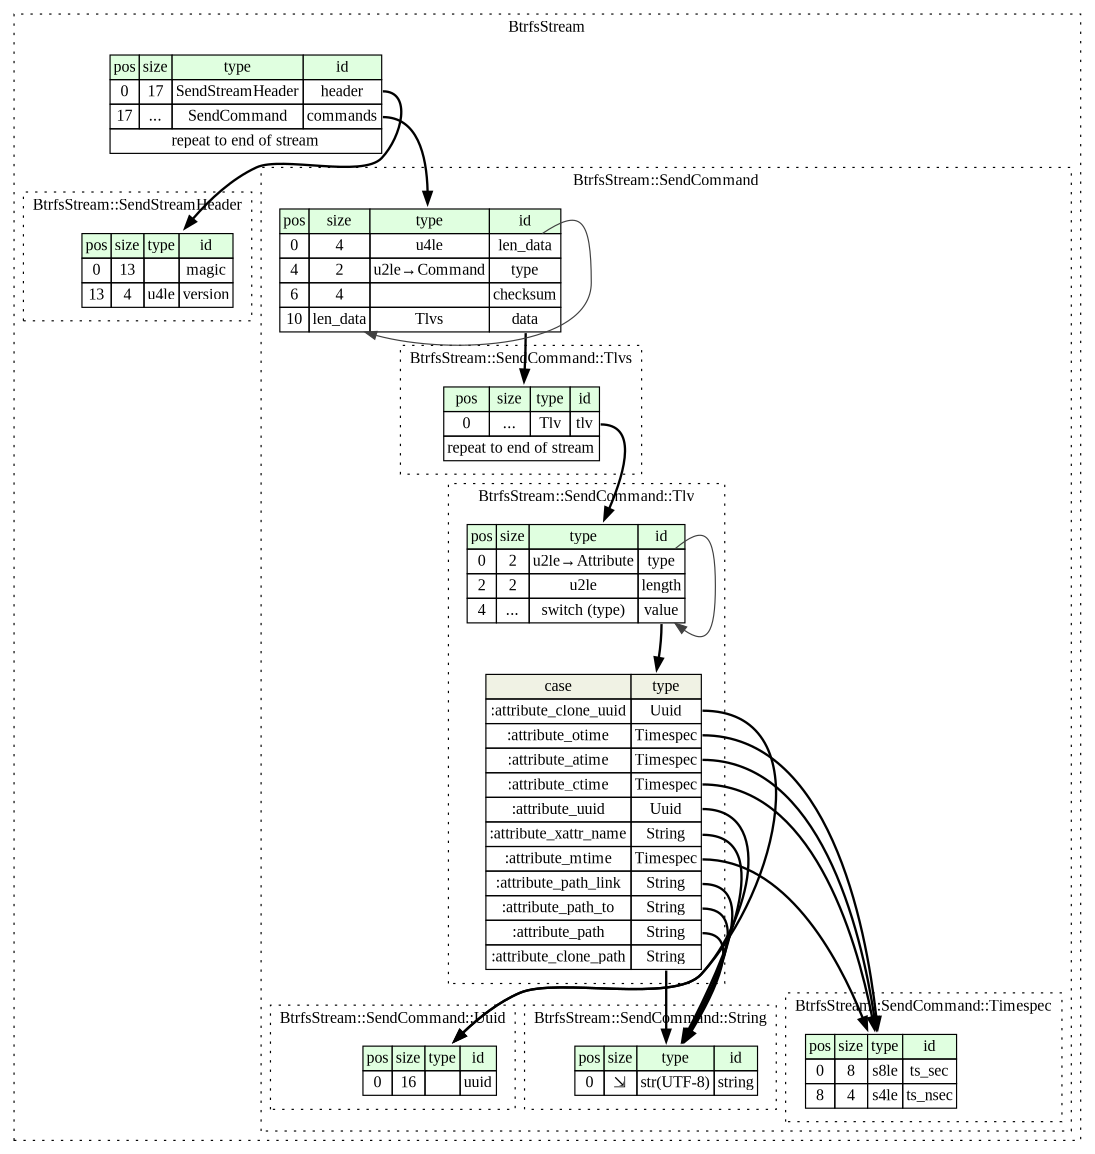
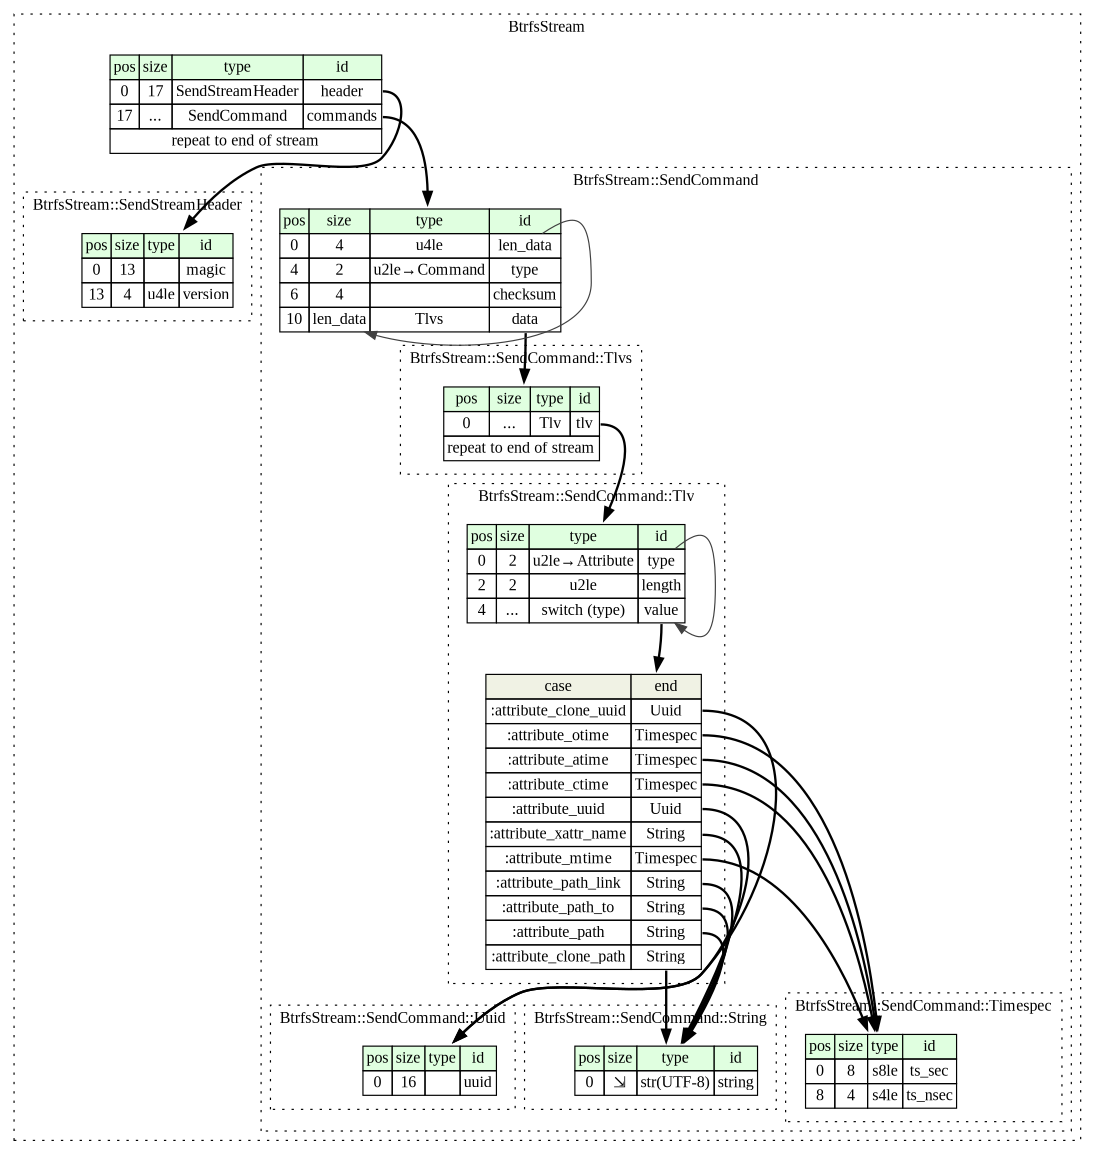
  digraph {
    rankdir=TB
    fontname="Liberation Serif"
    node [shape=plaintext fontname="Liberation Serif"]
    edge [fontname="Liberation Serif" style=bold]
    n1 [label=<<TABLE BORDER="0" CELLBORDER="1" CELLSPACING="0"> 				<TR><TD BGCOLOR="#E0FFE0">pos</TD><TD BGCOLOR="#E0FFE0">size</TD><TD BGCOLOR="#E0FFE0">type</TD><TD BGCOLOR="#E0FFE0">id</TD></TR> 				<TR><TD PORT="magic_pos">0</TD><TD PORT="magic_size">13</TD><TD></TD><TD PORT="magic_type">magic</TD></TR> 				<TR><TD PORT="version_pos">13</TD><TD PORT="version_size">4</TD><TD>u4le</TD><TD PORT="version_type">version</TD></TR> 			</TABLE>>]
    n2 [label=<<TABLE BORDER="0" CELLBORDER="1" CELLSPACING="0"> 					<TR><TD BGCOLOR="#E0FFE0">pos</TD><TD BGCOLOR="#E0FFE0">size</TD><TD BGCOLOR="#E0FFE0">type</TD><TD BGCOLOR="#E0FFE0">id</TD></TR> 					<TR><TD PORT="type_pos">0</TD><TD PORT="type_size">2</TD><TD>u2le→Attribute</TD><TD PORT="type_type">type</TD></TR> 					<TR><TD PORT="length_pos">2</TD><TD PORT="length_size">2</TD><TD>u2le</TD><TD PORT="length_type">length</TD></TR> 					<TR><TD PORT="value_pos">4</TD><TD PORT="value_size">...</TD><TD>switch (type)</TD><TD PORT="value_type">value</TD></TR> 				</TABLE>>]
-   n3 [label=<<TABLE BORDER="0" CELLBORDER="1" CELLSPACING="0"> 	<TR><TD BGCOLOR="#F0F2E4">case</TD><TD BGCOLOR="#F0F2E4">type</TD></TR> 	<TR><TD>:attribute_clone_uuid</TD><TD PORT="case0">Uuid</TD></TR> 	<TR><TD>:attribute_otime</TD><TD PORT="case1">Timespec</TD></TR> 	<TR><TD>:attribute_atime</TD><TD PORT="case2">Timespec</TD></TR> 	<TR><TD>:attribute_ctime</TD><TD PORT="case3">Timespec</TD></TR> 	<TR><TD>:attribute_uuid</TD><TD PORT="case4">Uuid</TD></TR> 	<TR><TD>:attribute_xattr_name</TD><TD PORT="case5">String</TD></TR> 	<TR><TD>:attribute_mtime</TD><TD PORT="case6">Timespec</TD></TR> 	<TR><TD>:attribute_path_link</TD><TD PORT="case7">String</TD></TR> 	<TR><TD>:attribute_path_to</TD><TD PORT="case8">String</TD></TR> 	<TR><TD>:attribute_path</TD><TD PORT="case9">String</TD></TR> 	<TR><TD>:attribute_clone_path</TD><TD PORT="case10">String</TD></TR> </TABLE>>]
+   n3 [label=<<TABLE BORDER="0" CELLBORDER="1" CELLSPACING="0"> 	<TR><TD BGCOLOR="#F0F2E4">case</TD><TD BGCOLOR="#F0F2E4">end</TD></TR> 	<TR><TD>:attribute_clone_uuid</TD><TD PORT="case0">Uuid</TD></TR> 	<TR><TD>:attribute_otime</TD><TD PORT="case1">Timespec</TD></TR> 	<TR><TD>:attribute_atime</TD><TD PORT="case2">Timespec</TD></TR> 	<TR><TD>:attribute_ctime</TD><TD PORT="case3">Timespec</TD></TR> 	<TR><TD>:attribute_uuid</TD><TD PORT="case4">Uuid</TD></TR> 	<TR><TD>:attribute_xattr_name</TD><TD PORT="case5">String</TD></TR> 	<TR><TD>:attribute_mtime</TD><TD PORT="case6">Timespec</TD></TR> 	<TR><TD>:attribute_path_link</TD><TD PORT="case7">String</TD></TR> 	<TR><TD>:attribute_path_to</TD><TD PORT="case8">String</TD></TR> 	<TR><TD>:attribute_path</TD><TD PORT="case9">String</TD></TR> 	<TR><TD>:attribute_clone_path</TD><TD PORT="case10">String</TD></TR> </TABLE>>]
    n4 [label=<<TABLE BORDER="0" CELLBORDER="1" CELLSPACING="0"> 					<TR><TD BGCOLOR="#E0FFE0">pos</TD><TD BGCOLOR="#E0FFE0">size</TD><TD BGCOLOR="#E0FFE0">type</TD><TD BGCOLOR="#E0FFE0">id</TD></TR> 					<TR><TD PORT="uuid_pos">0</TD><TD PORT="uuid_size">16</TD><TD></TD><TD PORT="uuid_type">uuid</TD></TR> 				</TABLE>>]
    n5 [label=<<TABLE BORDER="0" CELLBORDER="1" CELLSPACING="0"> 					<TR><TD BGCOLOR="#E0FFE0">pos</TD><TD BGCOLOR="#E0FFE0">size</TD><TD BGCOLOR="#E0FFE0">type</TD><TD BGCOLOR="#E0FFE0">id</TD></TR> 					<TR><TD PORT="tlv_pos">0</TD><TD PORT="tlv_size">...</TD><TD>Tlv</TD><TD PORT="tlv_type">tlv</TD></TR> 					<TR><TD COLSPAN="4" PORT="tlv__repeat">repeat to end of stream</TD></TR> 				</TABLE>>]
    n6 [label=<<TABLE BORDER="0" CELLBORDER="1" CELLSPACING="0"> 					<TR><TD BGCOLOR="#E0FFE0">pos</TD><TD BGCOLOR="#E0FFE0">size</TD><TD BGCOLOR="#E0FFE0">type</TD><TD BGCOLOR="#E0FFE0">id</TD></TR> 					<TR><TD PORT="string_pos">0</TD><TD PORT="string_size">⇲</TD><TD>str(UTF-8)</TD><TD PORT="string_type">string</TD></TR> 				</TABLE>>]
    n7 [label=<<TABLE BORDER="0" CELLBORDER="1" CELLSPACING="0"> 					<TR><TD BGCOLOR="#E0FFE0">pos</TD><TD BGCOLOR="#E0FFE0">size</TD><TD BGCOLOR="#E0FFE0">type</TD><TD BGCOLOR="#E0FFE0">id</TD></TR> 					<TR><TD PORT="ts_sec_pos">0</TD><TD PORT="ts_sec_size">8</TD><TD>s8le</TD><TD PORT="ts_sec_type">ts_sec</TD></TR> 					<TR><TD PORT="ts_nsec_pos">8</TD><TD PORT="ts_nsec_size">4</TD><TD>s4le</TD><TD PORT="ts_nsec_type">ts_nsec</TD></TR> 				</TABLE>>]
    n8 [label=<<TABLE BORDER="0" CELLBORDER="1" CELLSPACING="0"> 				<TR><TD BGCOLOR="#E0FFE0">pos</TD><TD BGCOLOR="#E0FFE0">size</TD><TD BGCOLOR="#E0FFE0">type</TD><TD BGCOLOR="#E0FFE0">id</TD></TR> 				<TR><TD PORT="len_data_pos">0</TD><TD PORT="len_data_size">4</TD><TD>u4le</TD><TD PORT="len_data_type">len_data</TD></TR> 				<TR><TD PORT="type_pos">4</TD><TD PORT="type_size">2</TD><TD>u2le→Command</TD><TD PORT="type_type">type</TD></TR> 				<TR><TD PORT="checksum_pos">6</TD><TD PORT="checksum_size">4</TD><TD></TD><TD PORT="checksum_type">checksum</TD></TR> 				<TR><TD PORT="data_pos">10</TD><TD PORT="data_size">len_data</TD><TD>Tlvs</TD><TD PORT="data_type">data</TD></TR> 			</TABLE>>]
    n9 [label=<<TABLE BORDER="0" CELLBORDER="1" CELLSPACING="0"> 			<TR><TD BGCOLOR="#E0FFE0">pos</TD><TD BGCOLOR="#E0FFE0">size</TD><TD BGCOLOR="#E0FFE0">type</TD><TD BGCOLOR="#E0FFE0">id</TD></TR> 			<TR><TD PORT="header_pos">0</TD><TD PORT="header_size">17</TD><TD>SendStreamHeader</TD><TD PORT="header_type">header</TD></TR> 			<TR><TD PORT="commands_pos">17</TD><TD PORT="commands_size">...</TD><TD>SendCommand</TD><TD PORT="commands_type">commands</TD></TR> 			<TR><TD COLSPAN="4" PORT="commands__repeat">repeat to end of stream</TD></TR> 		</TABLE>>]
    subgraph cluster_1 {
      label=BtrfsStream
      style=dotted
      n9
      subgraph cluster_2 {
        label="BtrfsStream::SendStreamHeader"
        style=dotted
        n1
      }
      subgraph cluster_3 {
        label="BtrfsStream::SendCommand"
        style=dotted
        n8
        subgraph cluster_4 {
          label="BtrfsStream::SendCommand::Tlv"
          style=dotted
          n2
          n3
        }
        subgraph cluster_5 {
          label="BtrfsStream::SendCommand::Uuid"
          style=dotted
          n4
        }
        subgraph cluster_6 {
          label="BtrfsStream::SendCommand::Tlvs"
          style=dotted
          n5
        }
        subgraph cluster_7 {
          label="BtrfsStream::SendCommand::String"
          style=dotted
          n6
        }
        subgraph cluster_8 {
          label="BtrfsStream::SendCommand::Timespec"
          style=dotted
          n7
        }
      }
    }
    n2 -> n2 [color="#404040" headport=value_type tailport=type_type style=""]
    n2 -> n3 [tailport=value_type]
    n3 -> n4 [tailport=case0]
    n3 -> n4 [tailport=case4]
    n3 -> n6 [tailport=case5]
    n3 -> n6 [tailport=case7]
    n3 -> n6 [tailport=case8]
    n3 -> n6 [tailport=case9]
    n3 -> n6 [tailport=case10]
    n3 -> n7 [tailport=case1]
    n3 -> n7 [tailport=case2]
    n3 -> n7 [tailport=case3]
    n3 -> n7 [tailport=case6]
    n5 -> n2 [tailport=tlv_type]
    n8 -> n5 [tailport=data_type]
    n8 -> n8 [color="#404040" headport=data_size tailport=len_data_type style=""]
    n9 -> n1 [tailport=header_type]
    n9 -> n8 [tailport=commands_type]
  }
